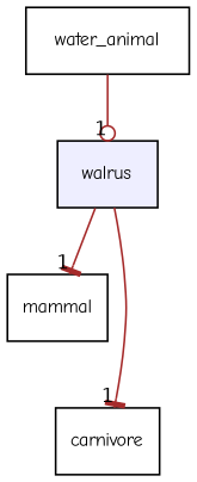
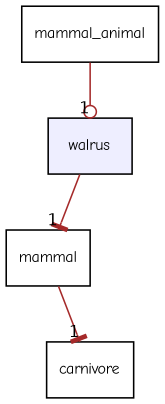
  digraph {
    compound=true
    fontname="Comic Neue"
    node [fontname="Comic Neue" fontsize=10 shape=box]
    edge [arrowhead=tee color=brown fontname="Comic Neue" headlabel=1 labeldistance=1.5 labelfontname=Helvetica labelfontsize=10]
    n1 [fillcolor="#eeeeff" label=walrus pencolor=black style=filled]
    n2 [label=mammal]
    n3 [label=carnivore]
-   n4 [label=water_animal]
+   n4 [label=mammal_animal]
    n1 -> n2
-   n1 -> n3
+   n2 -> n3
    n4 -> n1 [arrowhead=odot]
  }
